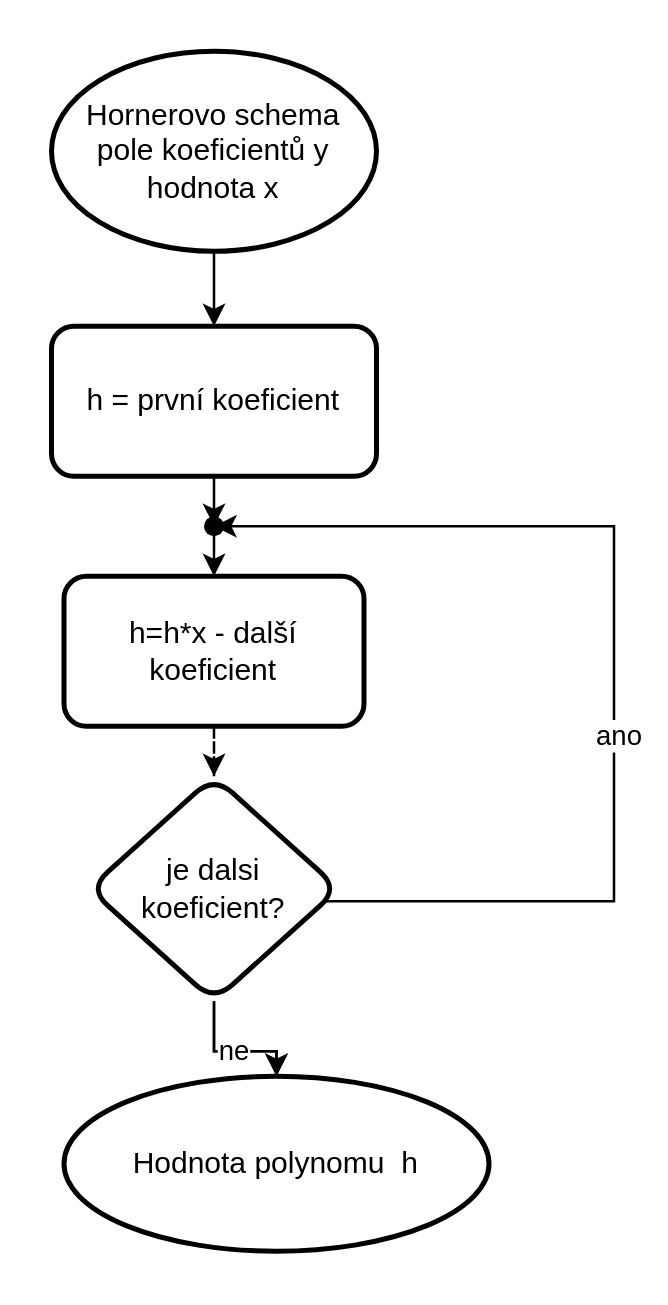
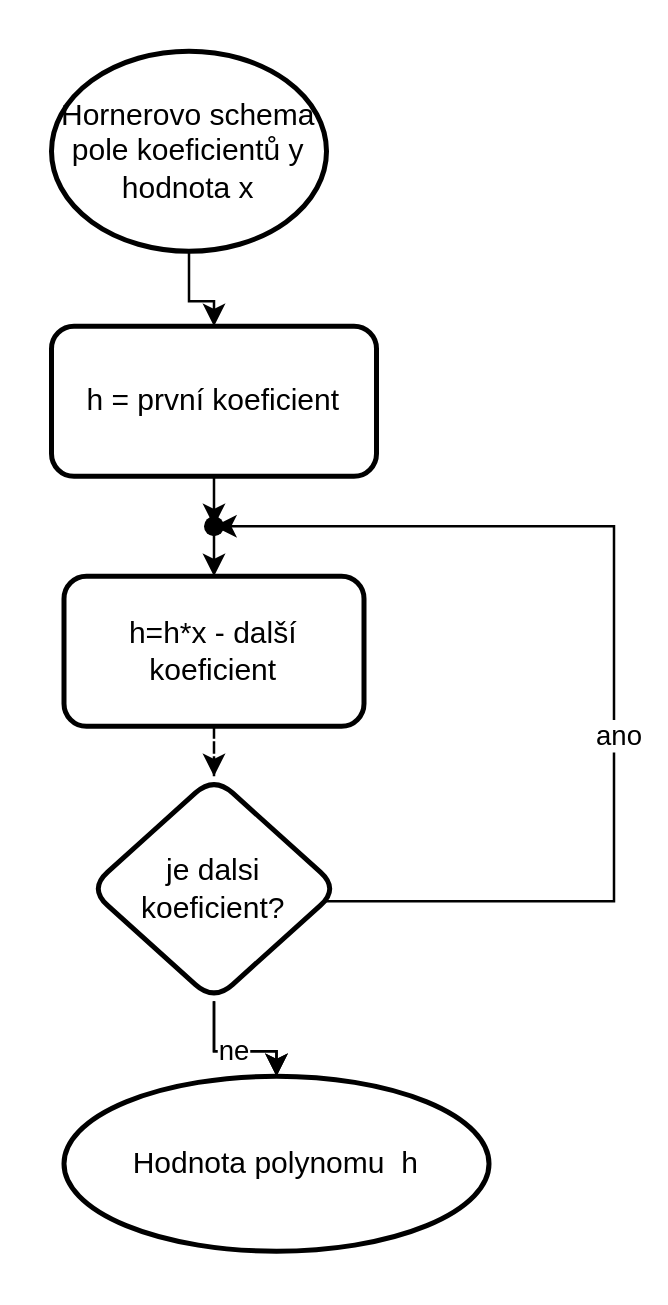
  <mxCell id="0" />
  <mxCell id="1" parent="0" />
  <mxCell id="2" value="" style="edgeStyle=orthogonalEdgeStyle;rounded=0;orthogonalLoop=1;jettySize=auto;html=1;" edge="1" parent="1" source="3" target="6"><mxGeometry relative="1" as="geometry" /></mxCell>
- <mxCell id="3" value="&lt;div&gt;Hornerovo schema&lt;/div&gt;&lt;div&gt;pole koeficientů y&lt;/div&gt;&lt;div&gt;hodnota x&lt;br&gt;&lt;/div&gt;" style="strokeWidth=2;html=1;shape=mxgraph.flowchart.start_1;whiteSpace=wrap;" vertex="1" parent="1"><mxGeometry x="20" y="20" width="130" height="80" as="geometry" /></mxCell>
+ <mxCell id="3" value="&lt;div&gt;Hornerovo schema&lt;/div&gt;&lt;div&gt;pole koeficientů y&lt;/div&gt;&lt;div&gt;hodnota x&lt;br&gt;&lt;/div&gt;" style="strokeWidth=2;html=1;shape=mxgraph.flowchart.start_1;whiteSpace=wrap;" vertex="1" parent="1"><mxGeometry x="20" y="20" width="110" height="80" as="geometry" /></mxCell>
  <mxCell id="4" value="Hodnota polynomu&amp;nbsp; h " style="strokeWidth=2;html=1;shape=mxgraph.flowchart.start_1;whiteSpace=wrap;" vertex="1" parent="1"><mxGeometry x="25" y="430" width="170" height="70" as="geometry" /></mxCell>
  <mxCell id="5" style="edgeStyle=orthogonalEdgeStyle;rounded=0;orthogonalLoop=1;jettySize=auto;html=1;entryX=0.693;entryY=0.686;entryDx=0;entryDy=0;entryPerimeter=0;" edge="1" parent="1" source="6" target="15"><mxGeometry relative="1" as="geometry" /></mxCell>
  <mxCell id="6" value="h = první koeficient" style="rounded=1;whiteSpace=wrap;html=1;strokeWidth=2;" vertex="1" parent="1"><mxGeometry x="20" y="130" width="130" height="60" as="geometry" /></mxCell>
  <mxCell id="7" value="" style="edgeStyle=orthogonalEdgeStyle;rounded=0;orthogonalLoop=1;jettySize=auto;html=1;dashed=1;" edge="1" parent="1" source="8" target="13"><mxGeometry relative="1" as="geometry" /></mxCell>
  <mxCell id="8" value="h=h*x - další koeficient" style="whiteSpace=wrap;html=1;rounded=1;strokeWidth=2;" vertex="1" parent="1"><mxGeometry x="25" y="230" width="120" height="60" as="geometry" /></mxCell>
  <mxCell id="9" value="" style="edgeStyle=orthogonalEdgeStyle;rounded=0;orthogonalLoop=1;jettySize=auto;html=1;" edge="1" parent="1" source="13" target="4"><mxGeometry relative="1" as="geometry" /></mxCell>
  <mxCell id="10" value="ne" style="edgeStyle=orthogonalEdgeStyle;rounded=0;orthogonalLoop=1;jettySize=auto;html=1;" edge="1" parent="1" source="13" target="4"><mxGeometry relative="1" as="geometry" /></mxCell>
  <mxCell id="11" value="" style="edgeStyle=orthogonalEdgeStyle;rounded=0;orthogonalLoop=1;jettySize=auto;html=1;" edge="1" parent="1" source="13" target="15"><mxGeometry relative="1" as="geometry"><Array as="points"><mxPoint x="245" y="360" /><mxPoint x="245" y="210" /></Array></mxGeometry></mxCell>
  <mxCell id="12" value="&lt;div&gt;ano&lt;/div&gt;" style="edgeLabel;html=1;align=center;verticalAlign=middle;resizable=0;points=[];" vertex="1" connectable="0" parent="11"><mxGeometry x="-0.145" y="-1" relative="1" as="geometry"><mxPoint as="offset" /></mxGeometry></mxCell>
  <mxCell id="13" value="je dalsi koeficient?" style="rhombus;whiteSpace=wrap;html=1;rounded=1;strokeWidth=2;" vertex="1" parent="1"><mxGeometry x="35" y="310" width="100" height="90" as="geometry" /></mxCell>
  <mxCell id="14" style="edgeStyle=orthogonalEdgeStyle;rounded=0;orthogonalLoop=1;jettySize=auto;html=1;entryX=0.5;entryY=0;entryDx=0;entryDy=0;" edge="1" parent="1" source="15" target="8"><mxGeometry relative="1" as="geometry"><mxPoint x="215" y="212" as="sourcePoint" /></mxGeometry></mxCell>
  <mxCell id="15" value="" style="shape=waypoint;sketch=0;size=6;pointerEvents=1;points=[];fillColor=default;resizable=0;rotatable=0;perimeter=centerPerimeter;snapToPoint=1;rounded=1;strokeWidth=2;" vertex="1" parent="1"><mxGeometry x="75" y="200" width="20" height="20" as="geometry" /></mxCell>
